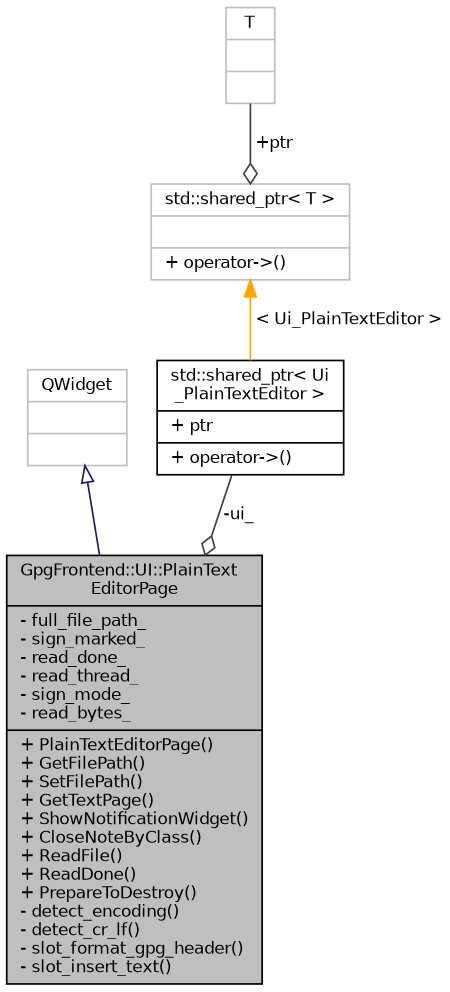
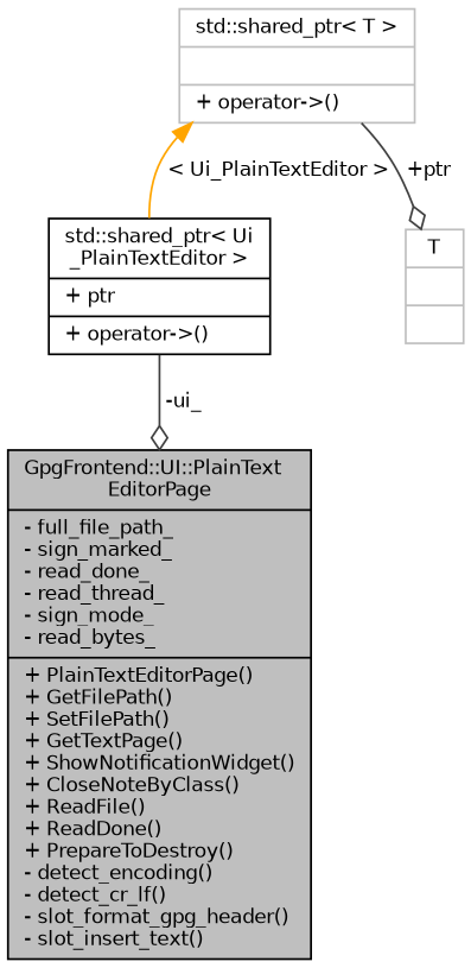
  digraph {
    node [color=grey75 fillcolor=white fontname=Helvetica fontsize=10 shape=record style=filled]
    edge [color=grey25 fontname=Helvetica fontsize=10 labelfontname=Helvetica labelfontsize=10 style=solid]
    n1 [color=black fillcolor=grey75 fontcolor=black height=0.2 label="{GpgFrontend::UI::PlainText\lEditorPage\n|- full_file_path_\l- sign_marked_\l- read_done_\l- read_thread_\l- sign_mode_\l- read_bytes_\l|+ PlainTextEditorPage()\l+ GetFilePath()\l+ SetFilePath()\l+ GetTextPage()\l+ ShowNotificationWidget()\l+ CloseNoteByClass()\l+ ReadFile()\l+ ReadDone()\l+ PrepareToDestroy()\l- detect_encoding()\l- detect_cr_lf()\l- slot_format_gpg_header()\l- slot_insert_text()\l}" width=0.4]
-   n2 [height=0.2 label="{QWidget\n||}" width=0.4]
    n3 [color=black height=0.2 label="{std::shared_ptr\< Ui\l_PlainTextEditor \>\n|+ ptr\l|+ operator-\>()\l}" width=0.4]
    n4 [height=0.2 label="{std::shared_ptr\< T \>\n||+ operator-\>()\l}" width=0.4]
    n5 [height=0.2 label="{T\n||}" width=0.4]
-   n2 -> n1 [arrowtail=onormal color=midnightblue dir=back]
    n3 -> n1 [arrowhead=odiamond label=" -ui_"]
    n4 -> n3 [color=orange dir=back label=" \< Ui_PlainTextEditor \>"]
-   n5 -> n4 [arrowhead=odiamond label=" +ptr"]
+   n4 -> n5 [arrowhead=odiamond label=" +ptr"]
  }
